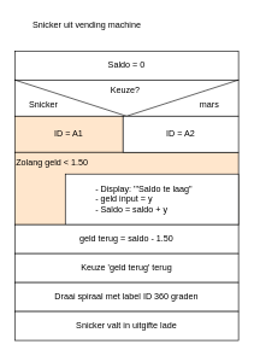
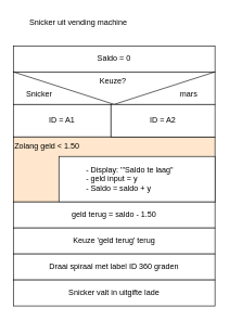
  <mxCell id="0" />
  <mxCell id="1" parent="0" />
  <mxCell id="2" value="Saldo = 0" style="rounded=0;whiteSpace=wrap;html=1;verticalAlign=middle;align=center;" parent="1" vertex="1"><mxGeometry x="20" y="70" width="310" height="40" as="geometry" /></mxCell>
  <mxCell id="3" value="Snicker uit vending machine" style="text;html=1;align=center;verticalAlign=middle;whiteSpace=wrap;rounded=0;" parent="1" vertex="1"><mxGeometry x="20" y="20" width="200" height="30" as="geometry" /></mxCell>
  <mxCell id="4" value="Keuze?&amp;nbsp;" style="rounded=0;whiteSpace=wrap;html=1;verticalAlign=top;align=center;" parent="1" vertex="1"><mxGeometry x="20" y="110" width="310" height="50" as="geometry" /></mxCell>
- <mxCell id="5" value="ID = A1" style="rounded=0;whiteSpace=wrap;html=1;verticalAlign=middle;align=center;fillColor=#ffe6cc;" parent="1" vertex="1"><mxGeometry x="20" y="160" width="150" height="50" as="geometry" /></mxCell>
+ <mxCell id="5" value="ID = A1" style="rounded=0;whiteSpace=wrap;html=1;verticalAlign=middle;align=center;" parent="1" vertex="1"><mxGeometry x="20" y="160" width="150" height="50" as="geometry" /></mxCell>
  <mxCell id="6" value="Zolang geld &amp;lt; 1.50&lt;div&gt;&lt;br&gt;&lt;/div&gt;" style="rounded=0;whiteSpace=wrap;html=1;verticalAlign=top;align=left;fillColor=#ffe6cc;" parent="1" vertex="1"><mxGeometry x="20" y="210" width="310" height="100" as="geometry" /></mxCell>
  <mxCell id="7" value="&lt;blockquote style=&quot;margin: 0 0 0 40px; border: none; padding: 0px;&quot;&gt;- Display: '&quot;Saldo te laag&quot;&lt;/blockquote&gt;&lt;blockquote style=&quot;margin: 0 0 0 40px; border: none; padding: 0px;&quot;&gt;&lt;div&gt;- geld input = y&lt;/div&gt;&lt;div&gt;- Saldo = saldo + y&lt;/div&gt;&lt;/blockquote&gt;" style="rounded=0;whiteSpace=wrap;html=1;align=left;" parent="1" vertex="1"><mxGeometry x="90" y="240" width="240" height="70" as="geometry" /></mxCell>
  <mxCell id="8" style="html=1;exitX=0;exitY=0;exitDx=0;exitDy=0;entryX=0.5;entryY=1;entryDx=0;entryDy=0;startArrow=none;startFill=0;endArrow=none;endFill=0;" edge="1" parent="1" source="4" target="4"><mxGeometry relative="1" as="geometry" /></mxCell>
  <mxCell id="9" style="html=1;exitX=1;exitY=0;exitDx=0;exitDy=0;entryX=0.5;entryY=1;entryDx=0;entryDy=0;startArrow=none;startFill=0;endArrow=none;endFill=0;" edge="1" parent="1" source="4" target="4"><mxGeometry relative="1" as="geometry" /></mxCell>
  <mxCell id="10" value="Snicker" style="text;html=1;align=center;verticalAlign=middle;whiteSpace=wrap;rounded=0;" vertex="1" parent="1"><mxGeometry x="30" y="130" width="60" height="30" as="geometry" /></mxCell>
  <mxCell id="11" value="mars" style="text;html=1;align=center;verticalAlign=middle;whiteSpace=wrap;rounded=0;" vertex="1" parent="1"><mxGeometry x="260" y="130" width="60" height="30" as="geometry" /></mxCell>
  <mxCell id="12" value="ID = A2" style="rounded=0;whiteSpace=wrap;html=1;verticalAlign=middle;align=center;" vertex="1" parent="1"><mxGeometry x="170" y="160" width="160" height="50" as="geometry" /></mxCell>
  <mxCell id="13" value="geld terug = saldo - 1.50" style="rounded=0;whiteSpace=wrap;html=1;verticalAlign=middle;align=center;" vertex="1" parent="1"><mxGeometry x="20" y="310" width="310" height="40" as="geometry" /></mxCell>
  <mxCell id="14" value="Keuze 'geld terug' terug" style="rounded=0;whiteSpace=wrap;html=1;verticalAlign=middle;align=center;" vertex="1" parent="1"><mxGeometry x="20" y="350" width="310" height="40" as="geometry" /></mxCell>
  <mxCell id="15" value="" style="edgeStyle=none;html=1;" edge="1" parent="1" source="16" target="17"><mxGeometry relative="1" as="geometry" /></mxCell>
  <mxCell id="16" value="Draai spiraal met label ID 360 graden" style="rounded=0;whiteSpace=wrap;html=1;verticalAlign=middle;align=center;" vertex="1" parent="1"><mxGeometry x="20" y="390" width="310" height="40" as="geometry" /></mxCell>
  <mxCell id="17" value="Snicker valt in uitgifte lade" style="rounded=0;whiteSpace=wrap;html=1;verticalAlign=middle;align=center;" vertex="1" parent="1"><mxGeometry x="20" y="430" width="310" height="40" as="geometry" /></mxCell>
